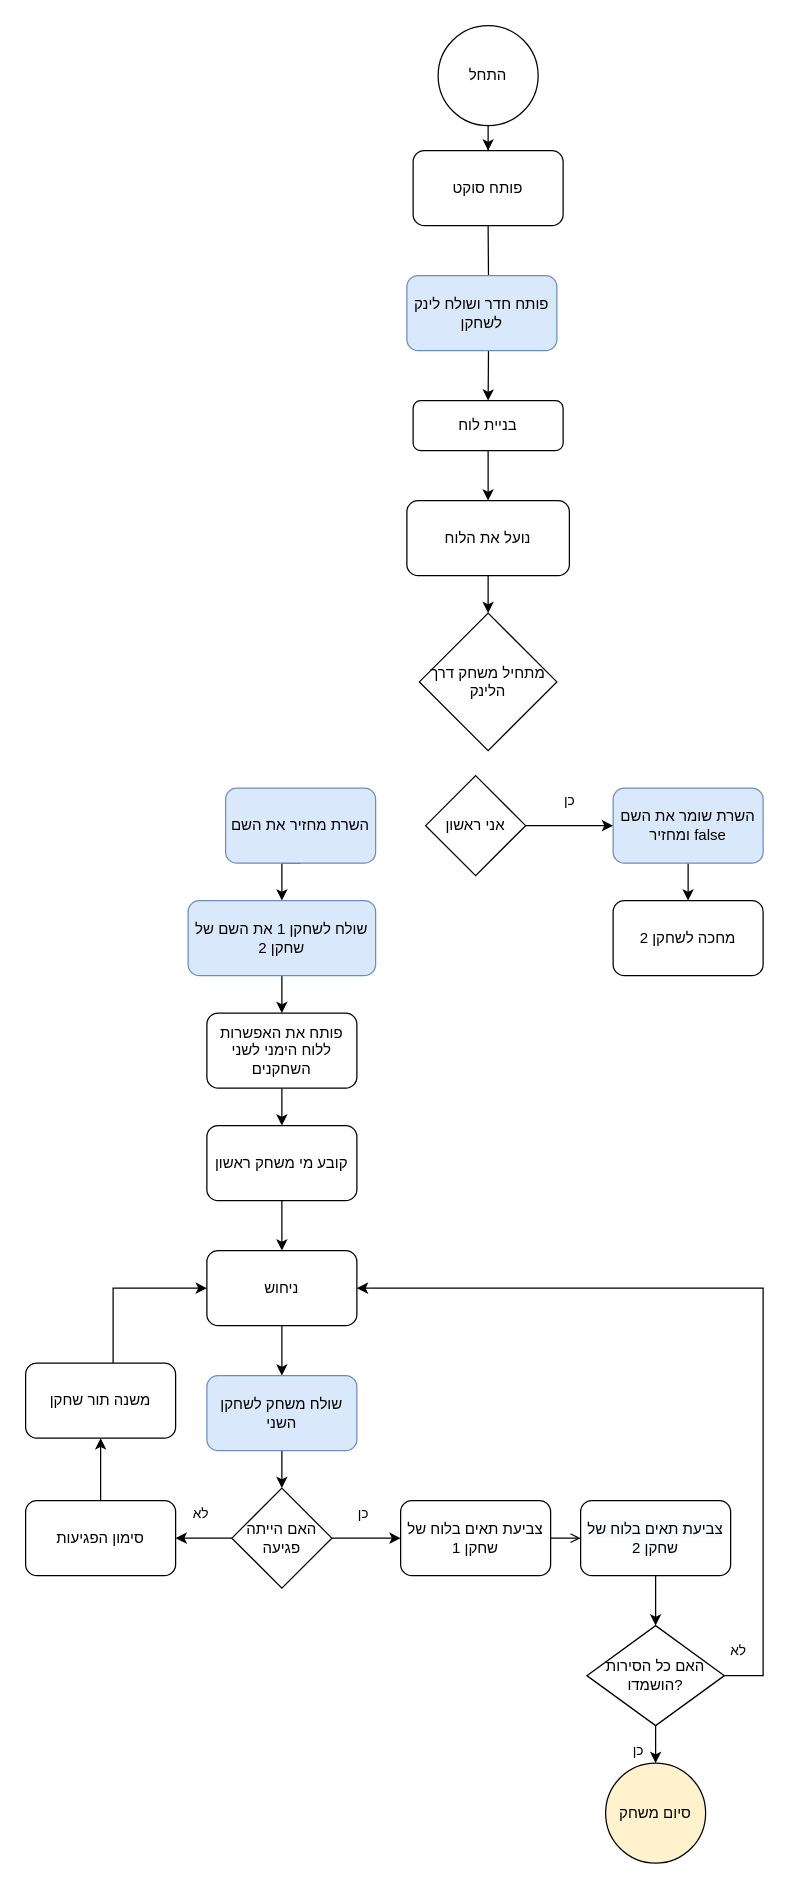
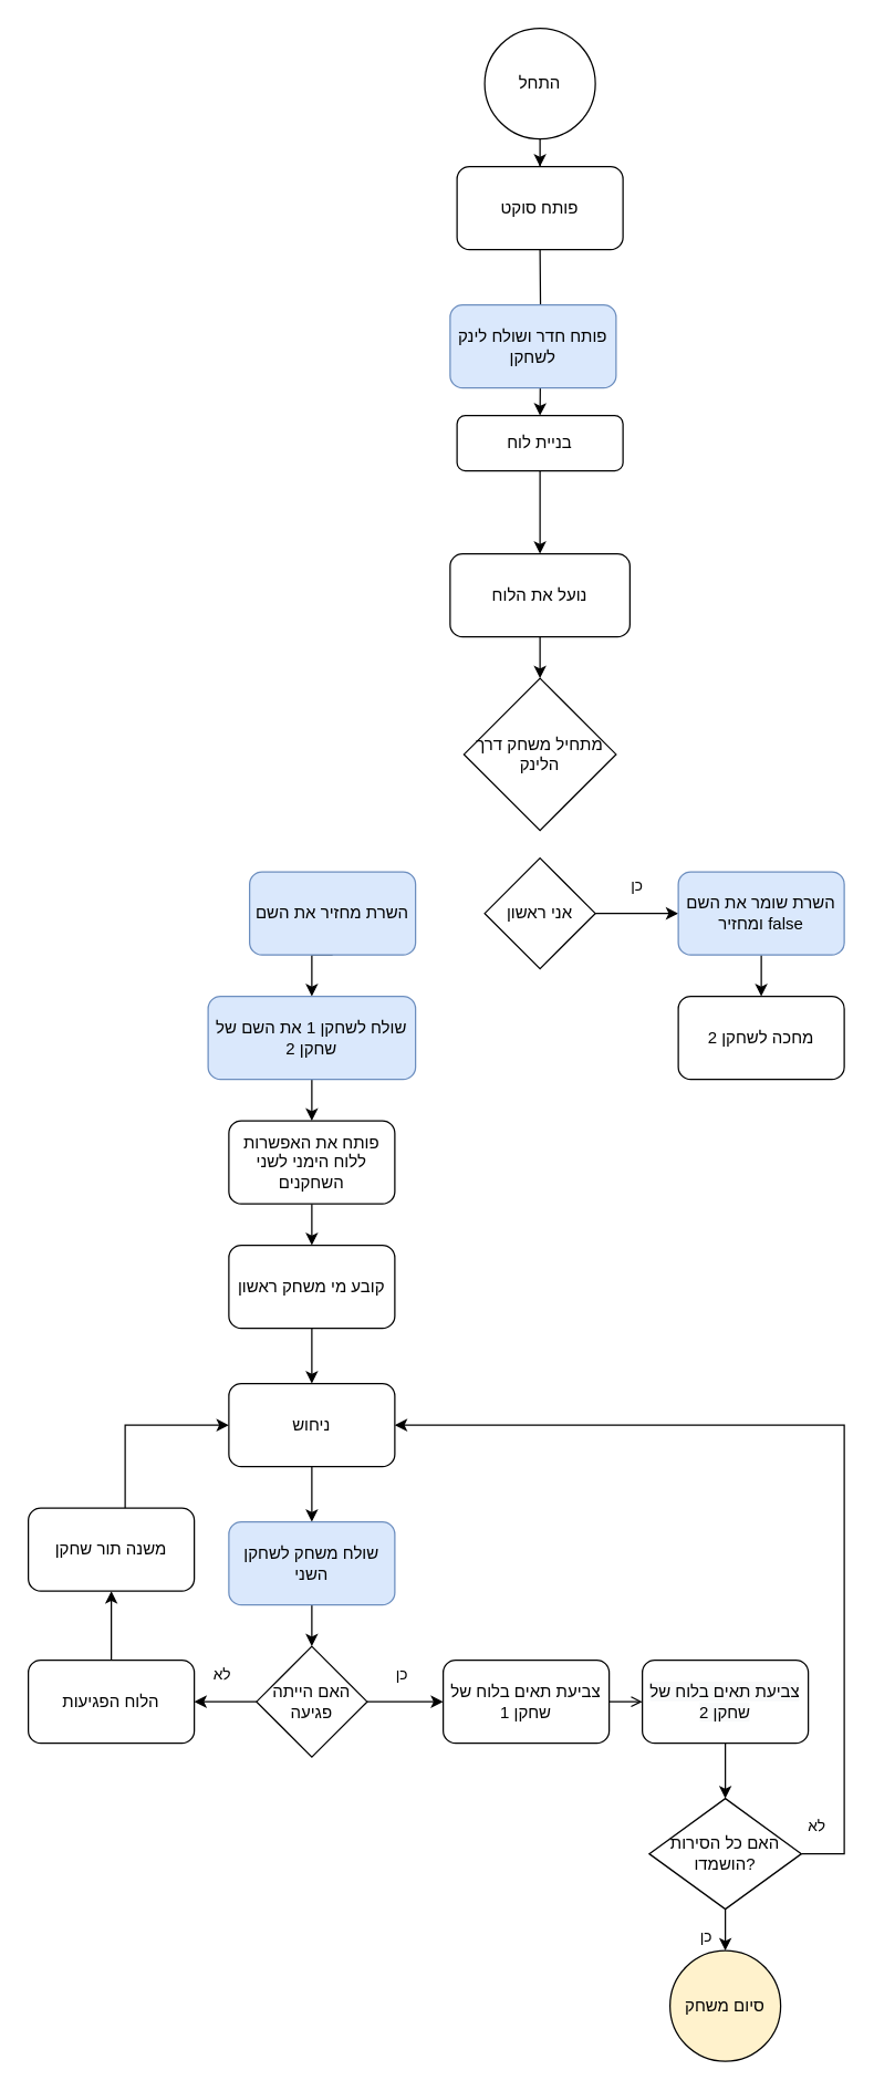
  <mxCell id="0" />
  <mxCell id="1" parent="0" />
  <mxCell id="2" style="edgeStyle=orthogonalEdgeStyle;rounded=0;orthogonalLoop=1;jettySize=auto;html=1;" edge="1" parent="1" source="3" target="11"><mxGeometry relative="1" as="geometry" /></mxCell>
- <mxCell id="3" value="בניית לוח" style="rounded=1;whiteSpace=wrap;html=1;fontSize=12;glass=0;strokeWidth=1;shadow=0;" parent="1" vertex="1"><mxGeometry x="330" y="320" width="120" height="40" as="geometry" /></mxCell>
+ <mxCell id="3" value="בניית לוח" style="rounded=1;whiteSpace=wrap;html=1;fontSize=12;glass=0;strokeWidth=1;shadow=0;" parent="1" vertex="1"><mxGeometry x="330" y="300" width="120" height="40" as="geometry" /></mxCell>
  <mxCell id="4" style="edgeStyle=orthogonalEdgeStyle;rounded=0;orthogonalLoop=1;jettySize=auto;html=1;entryX=0.5;entryY=0;entryDx=0;entryDy=0;" edge="1" parent="1" target="3"><mxGeometry relative="1" as="geometry"><mxPoint x="390" y="180" as="sourcePoint" /></mxGeometry></mxCell>
  <mxCell id="5" style="edgeStyle=orthogonalEdgeStyle;rounded=0;orthogonalLoop=1;jettySize=auto;html=1;entryX=0.5;entryY=0;entryDx=0;entryDy=0;" edge="1" parent="1" source="6" target="42"><mxGeometry relative="1" as="geometry" /></mxCell>
  <mxCell id="6" value="התחל" style="ellipse;whiteSpace=wrap;html=1;aspect=fixed;" vertex="1" parent="1"><mxGeometry x="350" y="20" width="80" height="80" as="geometry" /></mxCell>
  <mxCell id="7" value="פותח חדר ושולח לינק לשחקן" style="rounded=1;whiteSpace=wrap;html=1;fillColor=#dae8fc;strokeColor=#6c8ebf;" vertex="1" parent="1"><mxGeometry x="325" y="220" width="120" height="60" as="geometry" /></mxCell>
  <mxCell id="8" value="כן" style="edgeStyle=orthogonalEdgeStyle;rounded=0;orthogonalLoop=1;jettySize=auto;html=1;exitX=1;exitY=0.5;exitDx=0;exitDy=0;entryX=0;entryY=0.5;entryDx=0;entryDy=0;" edge="1" parent="1" source="9" target="13"><mxGeometry y="20" relative="1" as="geometry"><mxPoint as="offset" /></mxGeometry></mxCell>
- <mxCell id="9" value="אני ראשון" style="rhombus;whiteSpace=wrap;html=1;" vertex="1" parent="1"><mxGeometry x="340" y="620" width="80" height="80" as="geometry" /></mxCell>
+ <mxCell id="9" value="אני ראשון" style="rhombus;whiteSpace=wrap;html=1;" vertex="1" parent="1"><mxGeometry x="350" y="620" width="80" height="80" as="geometry" /></mxCell>
  <mxCell id="10" style="edgeStyle=orthogonalEdgeStyle;rounded=0;orthogonalLoop=1;jettySize=auto;html=1;entryX=0.5;entryY=0;entryDx=0;entryDy=0;" edge="1" parent="1" source="11" target="43"><mxGeometry relative="1" as="geometry" /></mxCell>
  <mxCell id="11" value="נועל את הלוח" style="rounded=1;whiteSpace=wrap;html=1;" vertex="1" parent="1"><mxGeometry x="325" y="400" width="130" height="60" as="geometry" /></mxCell>
  <mxCell id="12" style="edgeStyle=orthogonalEdgeStyle;rounded=0;orthogonalLoop=1;jettySize=auto;html=1;exitX=0.5;exitY=1;exitDx=0;exitDy=0;entryX=0.5;entryY=0;entryDx=0;entryDy=0;" edge="1" parent="1" source="13" target="14"><mxGeometry relative="1" as="geometry" /></mxCell>
  <mxCell id="13" value="השרת שומר את השם ומחזיר false" style="rounded=1;whiteSpace=wrap;html=1;fillColor=#dae8fc;strokeColor=#6c8ebf;" vertex="1" parent="1"><mxGeometry x="490" y="630" width="120" height="60" as="geometry" /></mxCell>
  <mxCell id="14" value="מחכה לשחקן 2" style="rounded=1;whiteSpace=wrap;html=1;" vertex="1" parent="1"><mxGeometry x="490" y="720" width="120" height="60" as="geometry" /></mxCell>
  <mxCell id="15" style="edgeStyle=orthogonalEdgeStyle;rounded=0;orthogonalLoop=1;jettySize=auto;html=1;exitX=0.5;exitY=1;exitDx=0;exitDy=0;entryX=0.5;entryY=0;entryDx=0;entryDy=0;" edge="1" parent="1" source="16" target="18"><mxGeometry relative="1" as="geometry" /></mxCell>
  <mxCell id="16" value="השרת מחזיר את השם" style="rounded=1;whiteSpace=wrap;html=1;fillColor=#dae8fc;strokeColor=#6c8ebf;" vertex="1" parent="1"><mxGeometry x="180" y="630" width="120" height="60" as="geometry" /></mxCell>
  <mxCell id="17" style="edgeStyle=orthogonalEdgeStyle;rounded=0;orthogonalLoop=1;jettySize=auto;html=1;entryX=0.5;entryY=0;entryDx=0;entryDy=0;" edge="1" parent="1" source="18" target="20"><mxGeometry relative="1" as="geometry" /></mxCell>
  <mxCell id="18" value="שולח לשחקן 1 את השם של שחקן 2" style="rounded=1;whiteSpace=wrap;html=1;fillColor=#dae8fc;strokeColor=#6c8ebf;" vertex="1" parent="1"><mxGeometry x="150" y="720" width="150" height="60" as="geometry" /></mxCell>
  <mxCell id="19" style="edgeStyle=orthogonalEdgeStyle;rounded=0;orthogonalLoop=1;jettySize=auto;html=1;entryX=0.5;entryY=0;entryDx=0;entryDy=0;" edge="1" parent="1" source="20" target="22"><mxGeometry relative="1" as="geometry" /></mxCell>
  <mxCell id="20" value="פותח את האפשרות ללוח הימני לשני השחקנים" style="rounded=1;whiteSpace=wrap;html=1;" vertex="1" parent="1"><mxGeometry x="165" y="810" width="120" height="60" as="geometry" /></mxCell>
  <mxCell id="21" style="edgeStyle=orthogonalEdgeStyle;rounded=0;orthogonalLoop=1;jettySize=auto;html=1;entryX=0.5;entryY=0;entryDx=0;entryDy=0;" edge="1" parent="1" source="22" target="24"><mxGeometry relative="1" as="geometry" /></mxCell>
  <mxCell id="22" value="קובע מי משחק ראשון" style="rounded=1;whiteSpace=wrap;html=1;" vertex="1" parent="1"><mxGeometry x="165" y="900" width="120" height="60" as="geometry" /></mxCell>
  <mxCell id="23" style="edgeStyle=orthogonalEdgeStyle;rounded=0;orthogonalLoop=1;jettySize=auto;html=1;entryX=0.5;entryY=0;entryDx=0;entryDy=0;" edge="1" parent="1" source="24" target="26"><mxGeometry relative="1" as="geometry" /></mxCell>
  <mxCell id="24" value="ניחוש" style="rounded=1;whiteSpace=wrap;html=1;" vertex="1" parent="1"><mxGeometry x="165" y="1000" width="120" height="60" as="geometry" /></mxCell>
  <mxCell id="25" style="edgeStyle=orthogonalEdgeStyle;rounded=0;orthogonalLoop=1;jettySize=auto;html=1;entryX=0.5;entryY=0;entryDx=0;entryDy=0;" edge="1" parent="1" source="26" target="33"><mxGeometry relative="1" as="geometry" /></mxCell>
  <mxCell id="26" value="שולח משחק לשחקן השני" style="rounded=1;whiteSpace=wrap;html=1;fillColor=#dae8fc;strokeColor=#6c8ebf;" vertex="1" parent="1"><mxGeometry x="165" y="1100" width="120" height="60" as="geometry" /></mxCell>
  <mxCell id="27" style="edgeStyle=orthogonalEdgeStyle;rounded=0;orthogonalLoop=1;jettySize=auto;html=1;entryX=0;entryY=0.5;entryDx=0;entryDy=0;endArrow=open;" edge="1" parent="1" source="28" target="30"><mxGeometry relative="1" as="geometry" /></mxCell>
  <mxCell id="28" value="צביעת תאים בלוח של שחקן 1" style="rounded=1;whiteSpace=wrap;html=1;" vertex="1" parent="1"><mxGeometry x="320" y="1200" width="120" height="60" as="geometry" /></mxCell>
  <mxCell id="29" style="edgeStyle=orthogonalEdgeStyle;rounded=0;orthogonalLoop=1;jettySize=auto;html=1;entryX=0.5;entryY=0;entryDx=0;entryDy=0;" edge="1" parent="1" source="30" target="36"><mxGeometry relative="1" as="geometry" /></mxCell>
  <mxCell id="30" value="&lt;span style=&quot;color: rgb(0, 0, 0); font-family: Helvetica; font-size: 12px; font-style: normal; font-variant-ligatures: normal; font-variant-caps: normal; font-weight: 400; letter-spacing: normal; orphans: 2; text-align: center; text-indent: 0px; text-transform: none; widows: 2; word-spacing: 0px; -webkit-text-stroke-width: 0px; background-color: rgb(248, 249, 250); text-decoration-thickness: initial; text-decoration-style: initial; text-decoration-color: initial; float: none; display: inline !important;&quot;&gt;צביעת תאים בלוח של שחקן 2&lt;/span&gt;" style="rounded=1;whiteSpace=wrap;html=1;" vertex="1" parent="1"><mxGeometry x="464" y="1200" width="120" height="60" as="geometry" /></mxCell>
  <mxCell id="31" value="כן" style="edgeStyle=orthogonalEdgeStyle;rounded=0;orthogonalLoop=1;jettySize=auto;html=1;entryX=0;entryY=0.5;entryDx=0;entryDy=0;" edge="1" parent="1" source="33" target="28"><mxGeometry x="-0.091" y="20" relative="1" as="geometry"><mxPoint as="offset" /></mxGeometry></mxCell>
  <mxCell id="32" value="לא" style="edgeStyle=orthogonalEdgeStyle;rounded=0;orthogonalLoop=1;jettySize=auto;html=1;entryX=1;entryY=0.5;entryDx=0;entryDy=0;" edge="1" parent="1" source="33" target="38"><mxGeometry x="0.111" y="-20" relative="1" as="geometry"><mxPoint x="150" y="1230" as="targetPoint" /><mxPoint as="offset" /></mxGeometry></mxCell>
  <mxCell id="33" value="האם הייתה פגיעה" style="rhombus;whiteSpace=wrap;html=1;" vertex="1" parent="1"><mxGeometry x="185" y="1190" width="80" height="80" as="geometry" /></mxCell>
  <mxCell id="34" value="כן" style="edgeStyle=orthogonalEdgeStyle;rounded=0;orthogonalLoop=1;jettySize=auto;html=1;entryX=0.5;entryY=0;entryDx=0;entryDy=0;" edge="1" parent="1" source="36" target="39"><mxGeometry x="0.6" y="-14" relative="1" as="geometry"><mxPoint as="offset" /></mxGeometry></mxCell>
  <mxCell id="35" value="לא" style="edgeStyle=orthogonalEdgeStyle;rounded=0;orthogonalLoop=1;jettySize=auto;html=1;entryX=1;entryY=0.5;entryDx=0;entryDy=0;" edge="1" parent="1" source="36" target="24"><mxGeometry x="-0.847" y="20" relative="1" as="geometry"><Array as="points"><mxPoint x="610" y="1340" /><mxPoint x="610" y="1030" /></Array><mxPoint as="offset" /></mxGeometry></mxCell>
  <mxCell id="36" value="האם כל הסירות הושמדו?" style="rhombus;whiteSpace=wrap;html=1;" vertex="1" parent="1"><mxGeometry x="469" y="1300" width="110" height="80" as="geometry" /></mxCell>
  <mxCell id="37" style="edgeStyle=orthogonalEdgeStyle;rounded=0;orthogonalLoop=1;jettySize=auto;html=1;entryX=0.5;entryY=1;entryDx=0;entryDy=0;" edge="1" parent="1" source="38" target="41"><mxGeometry relative="1" as="geometry" /></mxCell>
- <mxCell id="38" value="סימון הפגיעות" style="rounded=1;whiteSpace=wrap;html=1;" vertex="1" parent="1"><mxGeometry x="20" y="1200" width="120" height="60" as="geometry" /></mxCell>
+ <mxCell id="38" value="הלוח הפגיעות" style="rounded=1;whiteSpace=wrap;html=1;" vertex="1" parent="1"><mxGeometry x="20" y="1200" width="120" height="60" as="geometry" /></mxCell>
  <mxCell id="39" value="סיום משחק" style="ellipse;whiteSpace=wrap;html=1;aspect=fixed;fillColor=#fff2cc;" vertex="1" parent="1"><mxGeometry x="484" y="1410" width="80" height="80" as="geometry" /></mxCell>
  <mxCell id="40" style="edgeStyle=orthogonalEdgeStyle;rounded=0;orthogonalLoop=1;jettySize=auto;html=1;entryX=0;entryY=0.5;entryDx=0;entryDy=0;" edge="1" parent="1" source="41" target="24"><mxGeometry relative="1" as="geometry"><Array as="points"><mxPoint x="90" y="1030" /></Array></mxGeometry></mxCell>
  <mxCell id="41" value="משנה תור שחקן" style="rounded=1;whiteSpace=wrap;html=1;" vertex="1" parent="1"><mxGeometry x="20" y="1090" width="120" height="60" as="geometry" /></mxCell>
  <mxCell id="42" value="פותח סוקט" style="rounded=1;whiteSpace=wrap;html=1;" vertex="1" parent="1"><mxGeometry x="330" y="120" width="120" height="60" as="geometry" /></mxCell>
  <mxCell id="43" value="מתחיל משחק דרך הלינק" style="rhombus;whiteSpace=wrap;html=1;" vertex="1" parent="1"><mxGeometry x="335" y="490" width="110" height="110" as="geometry" /></mxCell>
